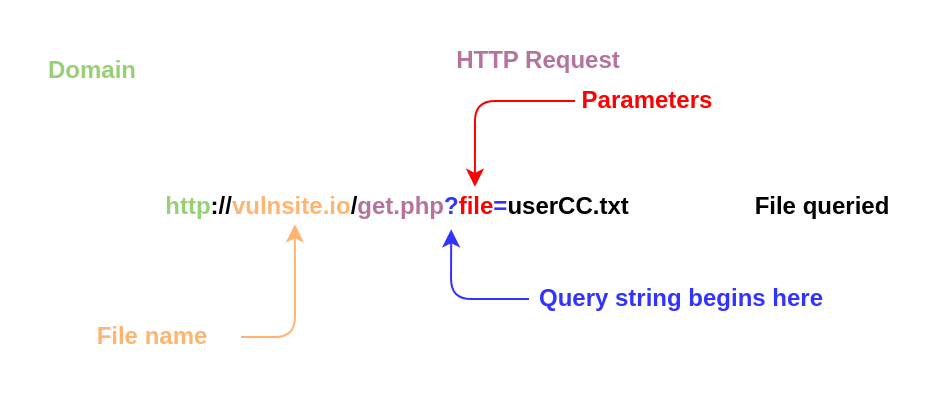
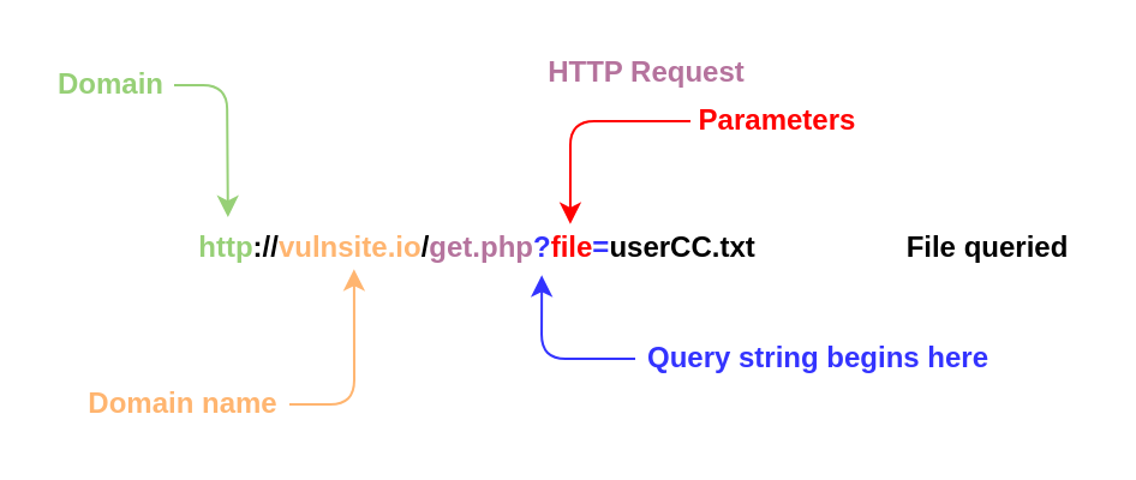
  <mxCell id="0" />
  <mxCell id="1" parent="0" />
  <mxCell id="2" value="&lt;span&gt;&lt;font color=&quot;#97d077&quot;&gt;http&lt;/font&gt;://&lt;font color=&quot;#ffb570&quot;&gt;vulnsite.io&lt;/font&gt;/&lt;font color=&quot;#b5739d&quot;&gt;get.php&lt;/font&gt;&lt;font color=&quot;#3333ff&quot;&gt;?&lt;/font&gt;&lt;font color=&quot;#ff0000&quot;&gt;file&lt;/font&gt;&lt;font color=&quot;#3333ff&quot;&gt;=&lt;/font&gt;userCC.txt&lt;/span&gt;" style="text;html=1;align=center;verticalAlign=middle;resizable=0;points=[];autosize=1;strokeColor=none;fontStyle=1" vertex="1" parent="1"><mxGeometry x="77" y="94" width="242" height="18" as="geometry" /></mxCell>
  <mxCell id="3" value="" style="endArrow=classic;html=1;strokeColor=#3333FF;entryX=0.612;entryY=1.121;entryDx=0;entryDy=0;entryPerimeter=0;fontStyle=1" edge="1" parent="1" source="4" target="2"><mxGeometry width="50" height="50" relative="1" as="geometry"><mxPoint x="278" y="154" as="sourcePoint" /><mxPoint x="228" y="111" as="targetPoint" /><Array as="points"><mxPoint x="225" y="149" /></Array></mxGeometry></mxCell>
  <mxCell id="4" value="&lt;font color=&quot;#3333ff&quot;&gt;Query string begins here&lt;/font&gt;" style="text;html=1;align=center;verticalAlign=middle;resizable=0;points=[];autosize=1;strokeColor=none;fontStyle=1" vertex="1" parent="1"><mxGeometry x="264" y="140" width="152" height="18" as="geometry" /></mxCell>
  <mxCell id="5" value="" style="endArrow=classic;html=1;strokeColor=#FF0000;entryX=0.661;entryY=-0.062;entryDx=0;entryDy=0;entryPerimeter=0;exitX=0;exitY=0.5;exitDx=0;exitDy=0;fontStyle=1" edge="1" parent="1" source="6" target="2"><mxGeometry width="50" height="50" relative="1" as="geometry"><mxPoint x="283" y="50" as="sourcePoint" /><mxPoint x="279" y="164" as="targetPoint" /><Array as="points"><mxPoint x="237" y="50" /></Array></mxGeometry></mxCell>
  <mxCell id="6" value="&lt;font color=&quot;#ff0000&quot;&gt;Parameters&lt;br&gt;&lt;/font&gt;" style="text;html=1;strokeColor=none;fillColor=none;align=center;verticalAlign=middle;whiteSpace=wrap;rounded=0;fontStyle=1" vertex="1" parent="1"><mxGeometry x="287" y="40" width="73" height="20" as="geometry" /></mxCell>
  <mxCell id="7" value="File queried" style="text;html=1;strokeColor=none;fillColor=none;align=center;verticalAlign=middle;whiteSpace=wrap;rounded=0;fontStyle=1" vertex="1" parent="1"><mxGeometry x="371" y="93" width="80" height="20" as="geometry" /></mxCell>
+ <mxCell id="8" value="" style="endArrow=classic;html=1;entryX=0.072;entryY=-0.222;entryDx=0;entryDy=0;entryPerimeter=0;strokeColor=#97D077;exitX=1;exitY=0.5;exitDx=0;exitDy=0;fontStyle=1" edge="1" parent="1" source="12" target="2"><mxGeometry width="50" height="50" relative="1" as="geometry"><mxPoint x="62" y="35" as="sourcePoint" /><mxPoint x="279" y="157" as="targetPoint" /><Array as="points"><mxPoint x="94" y="35" /></Array></mxGeometry></mxCell>
  <mxCell id="9" value="" style="endArrow=classic;html=1;entryX=0.289;entryY=0.982;entryDx=0;entryDy=0;entryPerimeter=0;strokeColor=#FFB570;exitX=1;exitY=0.5;exitDx=0;exitDy=0;fontStyle=1" edge="1" parent="1" source="11" target="2"><mxGeometry width="50" height="50" relative="1" as="geometry"><mxPoint x="89" y="168" as="sourcePoint" /><mxPoint x="279" y="157" as="targetPoint" /><Array as="points"><mxPoint x="147" y="168" /></Array></mxGeometry></mxCell>
  <mxCell id="10" value="&lt;font color=&quot;#b5739d&quot;&gt;HTTP Request&lt;/font&gt;" style="text;html=1;strokeColor=none;fillColor=none;align=center;verticalAlign=middle;whiteSpace=wrap;rounded=0;fontStyle=1" vertex="1" parent="1"><mxGeometry x="225" y="20" width="88" height="20" as="geometry" /></mxCell>
- <mxCell id="11" value="&lt;font color=&quot;#ffb570&quot;&gt;File name&lt;/font&gt;" style="text;html=1;strokeColor=none;fillColor=none;align=center;verticalAlign=middle;whiteSpace=wrap;rounded=0;fontStyle=1" vertex="1" parent="1"><mxGeometry x="32" y="158" width="88" height="20" as="geometry" /></mxCell>
+ <mxCell id="11" value="&lt;font color=&quot;#ffb570&quot;&gt;Domain name&lt;/font&gt;" style="text;html=1;strokeColor=none;fillColor=none;align=center;verticalAlign=middle;whiteSpace=wrap;rounded=0;fontStyle=1" vertex="1" parent="1"><mxGeometry x="32" y="158" width="88" height="20" as="geometry" /></mxCell>
  <mxCell id="12" value="&lt;font color=&quot;#97d077&quot;&gt;Domain&lt;/font&gt;" style="text;html=1;strokeColor=none;fillColor=none;align=center;verticalAlign=middle;whiteSpace=wrap;rounded=0;fontStyle=1" vertex="1" parent="1"><mxGeometry x="20" y="25" width="52" height="20" as="geometry" /></mxCell>
